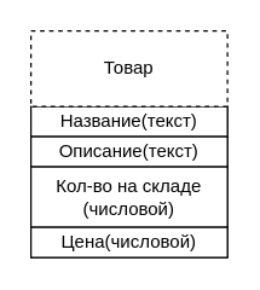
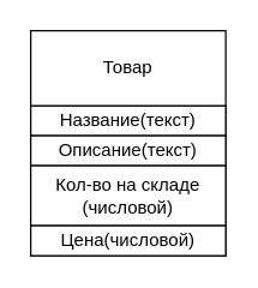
  <mxCell id="0" />
  <mxCell id="1" parent="0" />
  <mxCell id="2" value="" style="group" vertex="1" connectable="0" parent="1"><mxGeometry x="20" y="20" width="130" height="150" as="geometry" /></mxCell>
  <mxCell id="3" value="Название(текст)" style="rounded=0;whiteSpace=wrap;html=1;container=0;" vertex="1" parent="2"><mxGeometry y="50" width="130" height="20" as="geometry" /></mxCell>
  <mxCell id="4" value="Описание(текст)" style="rounded=0;whiteSpace=wrap;html=1;container=0;" vertex="1" parent="2"><mxGeometry y="70" width="130" height="20" as="geometry" /></mxCell>
  <mxCell id="5" value="Кол-во на складе&lt;br&gt;(числовой)" style="rounded=0;whiteSpace=wrap;html=1;container=0;" vertex="1" parent="2"><mxGeometry y="90" width="130" height="40" as="geometry" /></mxCell>
  <mxCell id="6" value="Цена(числовой)" style="rounded=0;whiteSpace=wrap;html=1;container=0;" vertex="1" parent="2"><mxGeometry y="130" width="130" height="20" as="geometry" /></mxCell>
  <mxCell id="7" value="Название(текст)" style="rounded=0;whiteSpace=wrap;html=1;container=0;" vertex="1" parent="2"><mxGeometry y="50" width="130" height="20" as="geometry" /></mxCell>
  <mxCell id="8" value="Описание(текст)" style="rounded=0;whiteSpace=wrap;html=1;container=0;" vertex="1" parent="2"><mxGeometry y="70" width="130" height="20" as="geometry" /></mxCell>
  <mxCell id="9" value="Кол-во на складе&lt;br&gt;(числовой)" style="rounded=0;whiteSpace=wrap;html=1;container=0;" vertex="1" parent="2"><mxGeometry y="90" width="130" height="40" as="geometry" /></mxCell>
  <mxCell id="10" value="Цена(числовой)" style="rounded=0;whiteSpace=wrap;html=1;container=0;" vertex="1" parent="2"><mxGeometry y="130" width="130" height="20" as="geometry" /></mxCell>
- <mxCell id="11" value="Товар" style="rounded=0;whiteSpace=wrap;html=1;container=0;dashed=1;" vertex="1" parent="2"><mxGeometry width="130" height="50" as="geometry" /></mxCell>
+ <mxCell id="11" value="Товар" style="rounded=0;whiteSpace=wrap;html=1;container=0;" vertex="1" parent="2"><mxGeometry width="130" height="50" as="geometry" /></mxCell>
